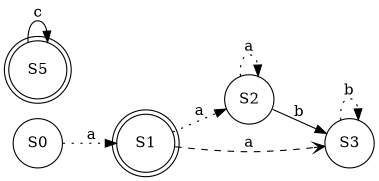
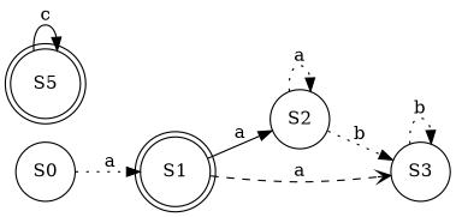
  digraph {
    concentrate=true
    rankdir=LR
    node [shape=circle]
    edge [arrowhead=normal style=dotted]
    n1 [label=S0]
    n2 [label=S1 shape=doublecircle]
    n3 [label=S2]
    n4 [label=S3]
    n5 [label=S5 shape=doublecircle]
    n1 -> n2 [label=a]
-   n2 -> n3 [label=a]
+   n2 -> n3 [label=a style=solid]
    n2 -> n4 [arrowhead=vee label=a style=dashed]
    n3 -> n3 [label=a]
-   n3 -> n4 [label=b style=solid]
+   n3 -> n4 [label=b]
    n4 -> n4 [label=b]
    n5 -> n5 [label=c style=solid]
  }
